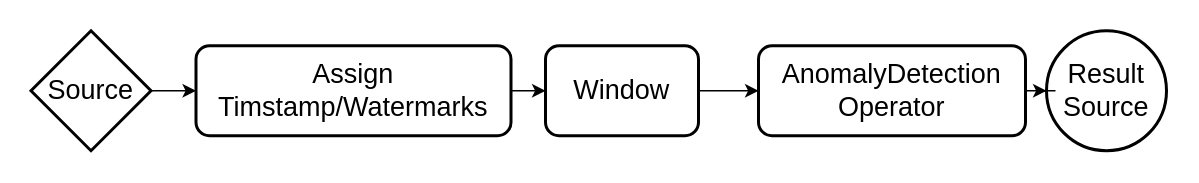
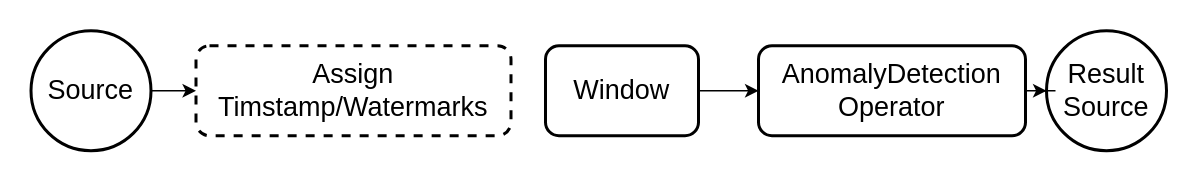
  <mxCell id="0" />
  <mxCell id="1" parent="0" />
  <mxCell id="2" style="edgeStyle=orthogonalEdgeStyle;rounded=0;orthogonalLoop=1;jettySize=auto;html=1;exitX=1;exitY=0.5;exitDx=0;exitDy=0;" edge="1" parent="1" source="3" target="6"><mxGeometry relative="1" as="geometry" /></mxCell>
- <mxCell id="3" value="Source" style="rhombus;whiteSpace=wrap;html=1;aspect=fixed;shadow=0;labelBackgroundColor=none;fontFamily=Helvetica;fontSize=18;align=center;strokeWidth=2;" vertex="1" parent="1"><mxGeometry x="20" y="20" width="80" height="80" as="geometry" /></mxCell>
+ <mxCell id="3" value="Source" style="ellipse;whiteSpace=wrap;html=1;aspect=fixed;rounded=0;shadow=0;labelBackgroundColor=none;fontFamily=Helvetica;fontSize=18;align=center;strokeWidth=2;" vertex="1" parent="1"><mxGeometry x="20" y="20" width="80" height="80" as="geometry" /></mxCell>
  <mxCell id="4" value="Result Source" style="ellipse;whiteSpace=wrap;html=1;aspect=fixed;rounded=0;shadow=0;labelBackgroundColor=none;fontFamily=Helvetica;fontSize=18;align=center;strokeWidth=2;" vertex="1" parent="1"><mxGeometry x="697" y="20" width="80" height="80" as="geometry" /></mxCell>
- <mxCell id="5" style="edgeStyle=orthogonalEdgeStyle;rounded=0;orthogonalLoop=1;jettySize=auto;html=1;exitX=1;exitY=0.5;exitDx=0;exitDy=0;" edge="1" parent="1" source="6" target="8"><mxGeometry relative="1" as="geometry" /></mxCell>
- <mxCell id="6" value="&lt;p&gt;&lt;span&gt;Assign Timstamp/Watermarks&lt;/span&gt;&lt;/p&gt;" style="rounded=1;whiteSpace=wrap;html=1;shadow=0;labelBackgroundColor=none;fontFamily=Helvetica;fontSize=18;align=center;strokeWidth=2;" vertex="1" parent="1"><mxGeometry x="130" y="30" width="210" height="60" as="geometry" /></mxCell>
+ <mxCell id="6" value="&lt;p&gt;&lt;span&gt;Assign Timstamp/Watermarks&lt;/span&gt;&lt;/p&gt;" style="rounded=1;whiteSpace=wrap;html=1;shadow=0;labelBackgroundColor=none;fontFamily=Helvetica;fontSize=18;align=center;strokeWidth=2;dashed=1;" vertex="1" parent="1"><mxGeometry x="130" y="30" width="210" height="60" as="geometry" /></mxCell>
  <mxCell id="7" style="edgeStyle=orthogonalEdgeStyle;rounded=0;orthogonalLoop=1;jettySize=auto;html=1;exitX=1;exitY=0.5;exitDx=0;exitDy=0;entryX=0;entryY=0.5;entryDx=0;entryDy=0;" edge="1" parent="1" source="8" target="10"><mxGeometry relative="1" as="geometry" /></mxCell>
  <mxCell id="8" value="&lt;p&gt;&lt;span&gt;Window&lt;/span&gt;&lt;/p&gt;" style="rounded=1;whiteSpace=wrap;html=1;shadow=0;labelBackgroundColor=none;fontFamily=Helvetica;fontSize=18;align=center;strokeWidth=2;" vertex="1" parent="1"><mxGeometry x="363" y="30" width="102" height="60" as="geometry" /></mxCell>
  <mxCell id="9" style="edgeStyle=orthogonalEdgeStyle;rounded=0;orthogonalLoop=1;jettySize=auto;html=1;exitX=1;exitY=0.5;exitDx=0;exitDy=0;" edge="1" parent="1" source="10" target="4"><mxGeometry relative="1" as="geometry" /></mxCell>
  <mxCell id="10" value="&lt;p&gt;&lt;span&gt;AnomalyDetection Operator&lt;/span&gt;&lt;/p&gt;" style="rounded=1;whiteSpace=wrap;html=1;shadow=0;labelBackgroundColor=none;fontFamily=Helvetica;fontSize=18;align=center;strokeWidth=2;" vertex="1" parent="1"><mxGeometry x="505" y="30" width="178" height="60" as="geometry" /></mxCell>
